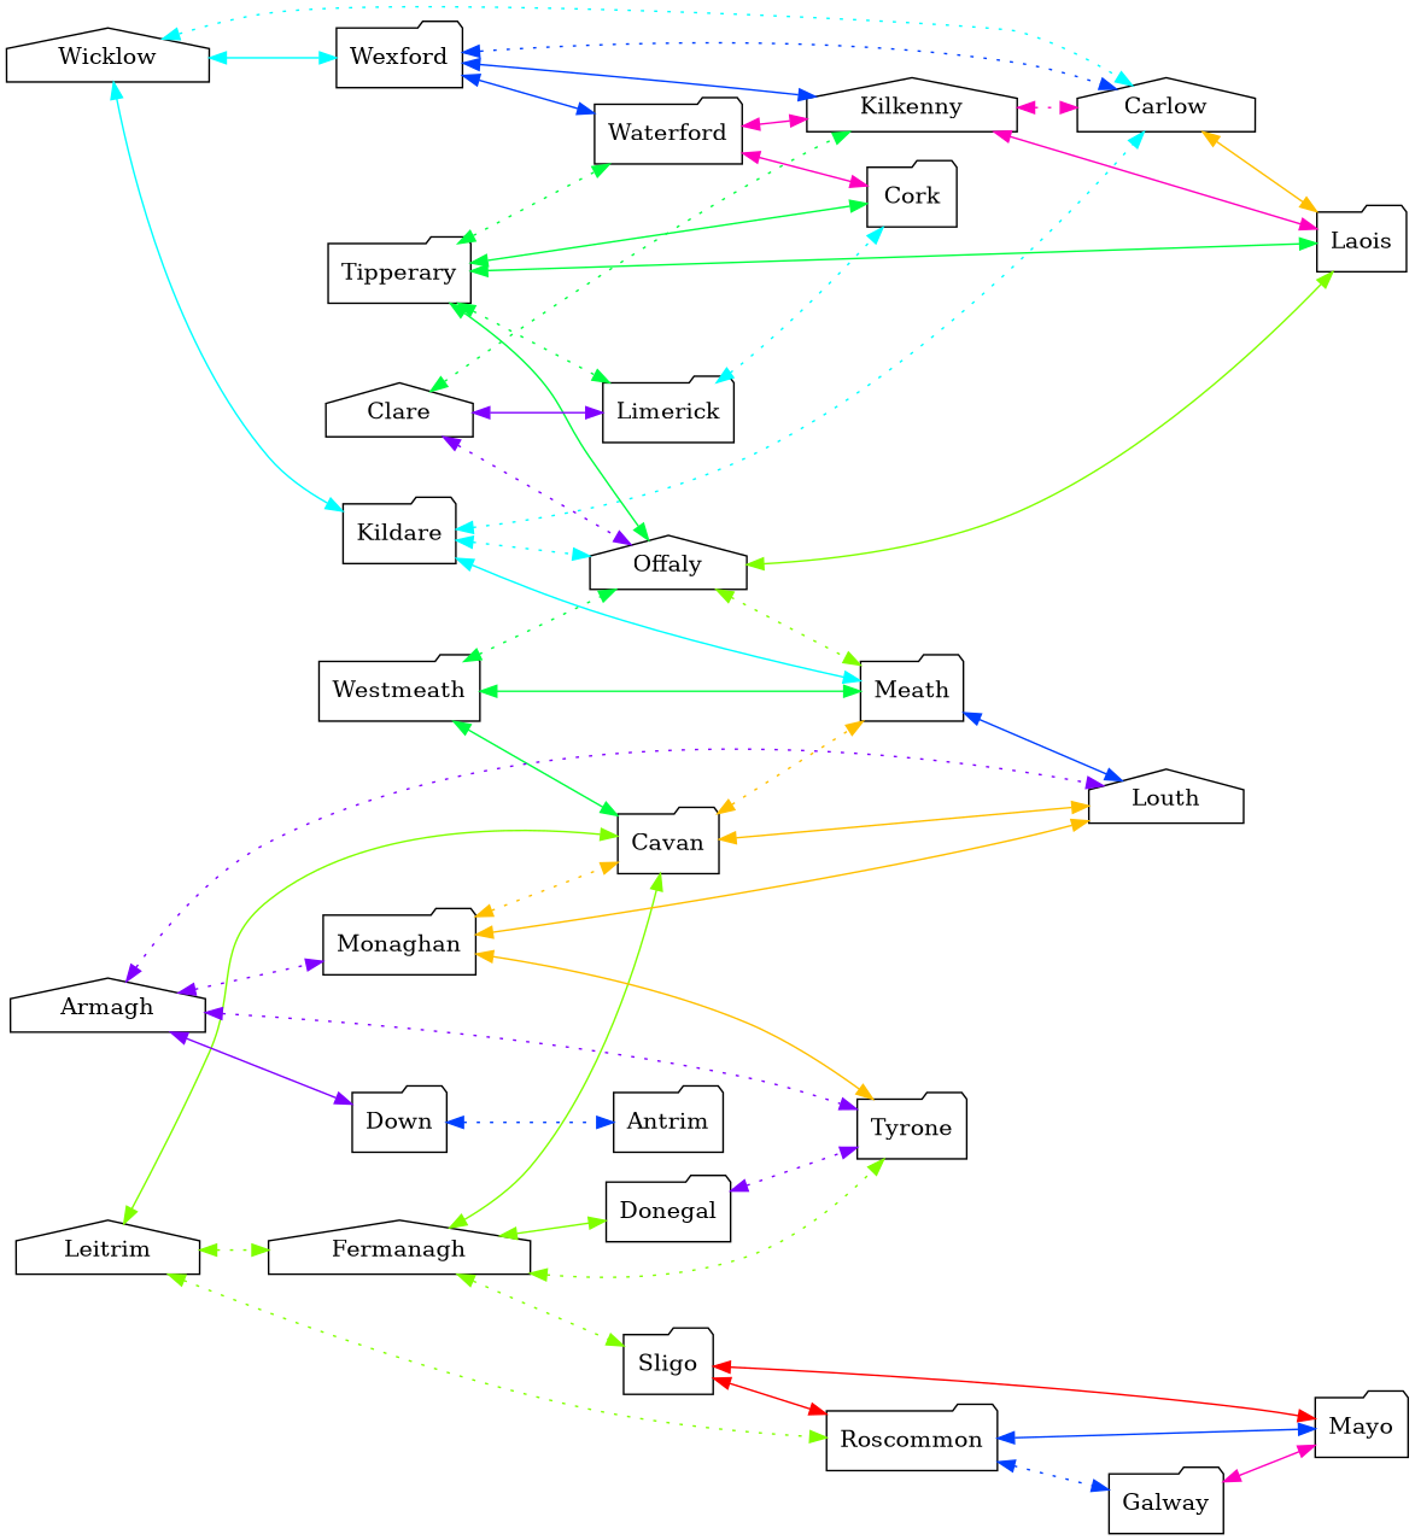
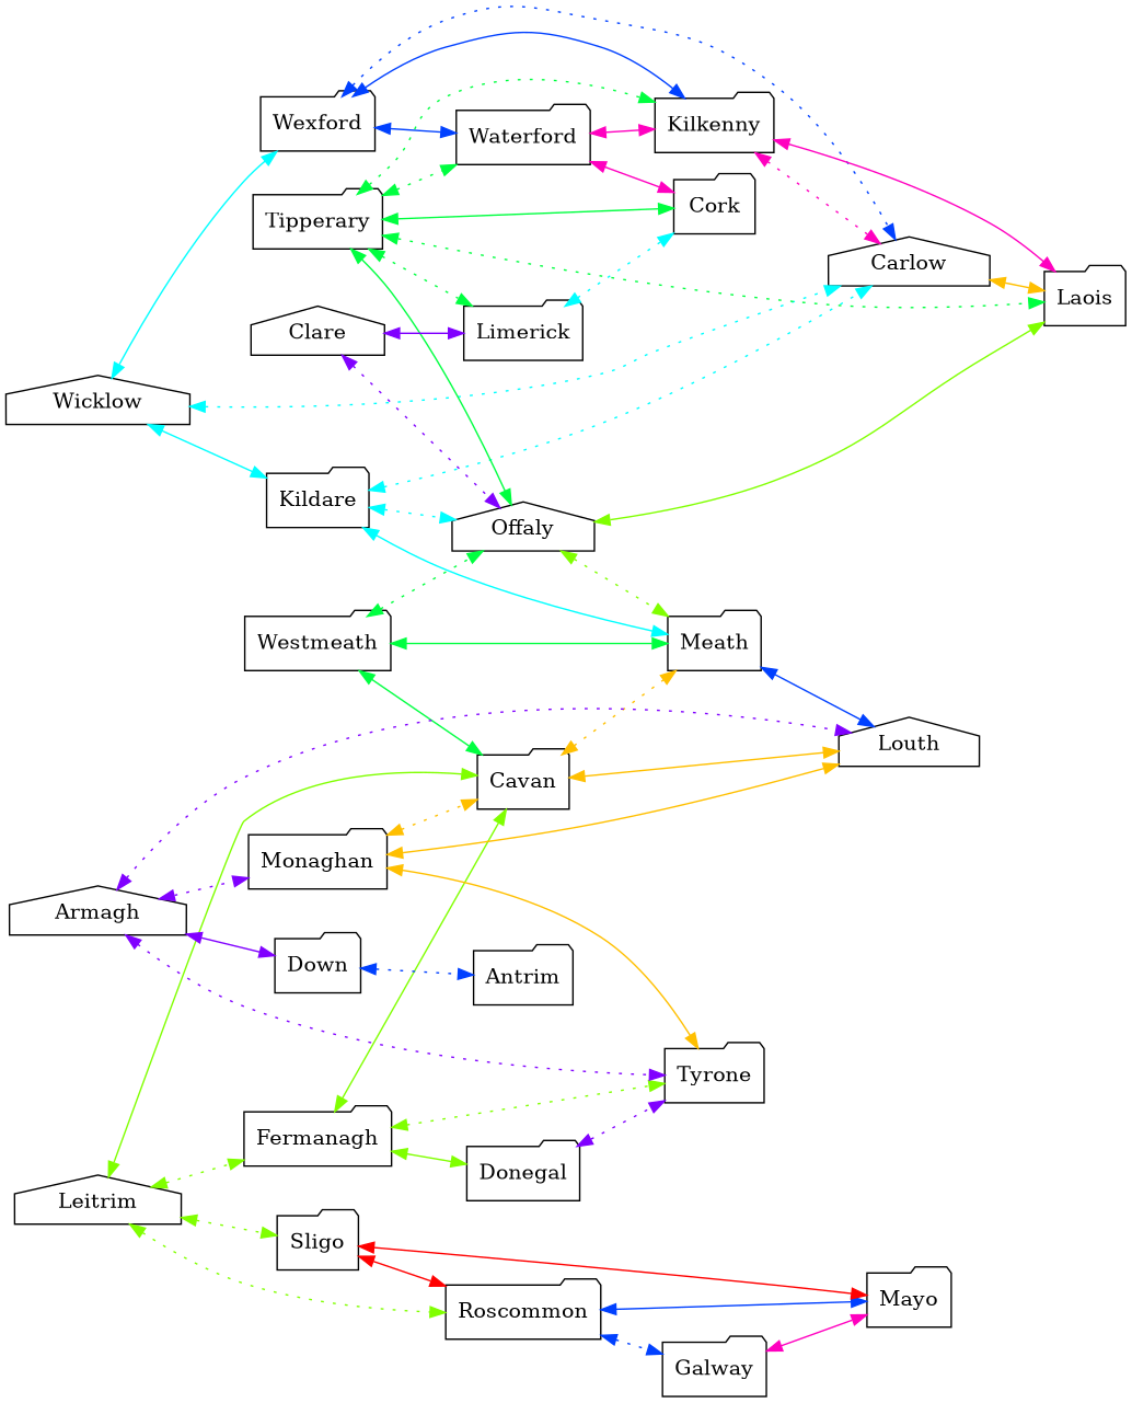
  graph {
    rankdir=LR
    node [shape=folder]
    edge [color="0.25,1,1" dir=both style=solid]
    n1 [label=Meath]
    n2 [label=Louth shape=house]
    n3 [label=Wicklow shape=house]
    n4 [label=Kildare]
    n5 [label=Wexford]
    n6 [label=Carlow shape=house]
    n7 [label=Offaly shape=house]
-   n8 [label=Kilkenny shape=house]
+   n8 [label=Kilkenny]
    n9 [label=Waterford]
    n10 [label=Laois]
    n11 [label=Cavan]
    n12 [label=Westmeath]
    n13 [label=Cork]
    n14 [label=Tipperary]
    n15 [label=Limerick]
    n16 [label=Clare shape=house]
    n17 [label=Galway]
    n18 [label=Mayo]
    n19 [label=Roscommon]
    n20 [label=Sligo]
    n21 [label=Leitrim shape=house]
-   n22 [label=Fermanagh shape=house]
+   n22 [label=Fermanagh]
    n23 [label=Donegal]
    n24 [label=Tyrone]
    n25 [label=Antrim]
    n26 [label=Monaghan]
    n27 [label=Armagh shape=house]
    n28 [label=Down]
    n1 -- n2 [color="0.625,1,1"]
    n3 -- n4 [color="0.5,1,1"]
    n3 -- n5 [color="0.5,1,1"]
    n3 -- n6 [color="0.5,1,1" style=dotted]
    n4 -- n1 [color="0.5,1,1"]
    n4 -- n6 [color="0.5,1,1" style=dotted]
    n4 -- n7 [color="0.5,1,1" style=dotted]
    n5 -- n6 [color="0.625,1,1" style=dotted]
    n5 -- n8 [color="0.625,1,1"]
    n5 -- n9 [color="0.625,1,1"]
    n6 -- n10 [color="0.125,1,1"]
    n7 -- n1 [style=dotted]
    n7 -- n10
    n8 -- n6 [color="0.875,1,1" style=dotted]
    n8 -- n10 [color="0.875,1,1"]
    n9 -- n8 [color="0.875,1,1"]
    n9 -- n13 [color="0.875,1,1"]
    n11 -- n1 [color="0.125,1,1" style=dotted]
    n11 -- n2 [color="0.125,1,1"]
    n12 -- n1 [color="0.375,1,1"]
    n12 -- n7 [color="0.375,1,1" style=dotted]
    n12 -- n11 [color="0.375,1,1"]
    n14 -- n7 [color="0.375,1,1"]
-   n16 -- n8 [color="0.375,1,1" style=dotted]
+   n14 -- n8 [color="0.375,1,1" style=dotted]
    n14 -- n9 [color="0.375,1,1" style=dotted]
-   n14 -- n10 [color="0.375,1,1"]
+   n14 -- n10 [color="0.375,1,1" style=dotted]
    n14 -- n13 [color="0.375,1,1"]
    n14 -- n15 [color="0.375,1,1" style=dotted]
    n15 -- n13 [color="0.5,1,1" style=dotted]
    n16 -- n7 [color="0.75,1,1" style=dotted]
    n16 -- n15 [color="0.75,1,1"]
    n17 -- n18 [color="0.875,1,1"]
    n19 -- n17 [color="0.625,1,1" style=dotted]
    n19 -- n18 [color="0.625,1,1"]
    n20 -- n18 [color="1,1,1"]
    n20 -- n19 [color="1,1,1"]
    n21 -- n11
    n21 -- n19 [style=dotted]
-   n22 -- n20 [style=dotted]
+   n21 -- n20 [style=dotted]
    n21 -- n22 [style=dotted]
    n22 -- n11
    n22 -- n23
    n22 -- n24 [style=dotted]
    n23 -- n24 [color="0.75,1,1" style=dotted]
    n26 -- n2 [color="0.125,1,1"]
    n26 -- n11 [color="0.125,1,1" style=dotted]
    n26 -- n24 [color="0.125,1,1"]
    n27 -- n2 [color="0.75,1,1" style=dotted]
    n27 -- n24 [color="0.75,1,1" style=dotted]
    n27 -- n26 [color="0.75,1,1" style=dotted]
    n27 -- n28 [color="0.75,1,1"]
    n28 -- n25 [color="0.625,1,1" style=dotted]
  }
